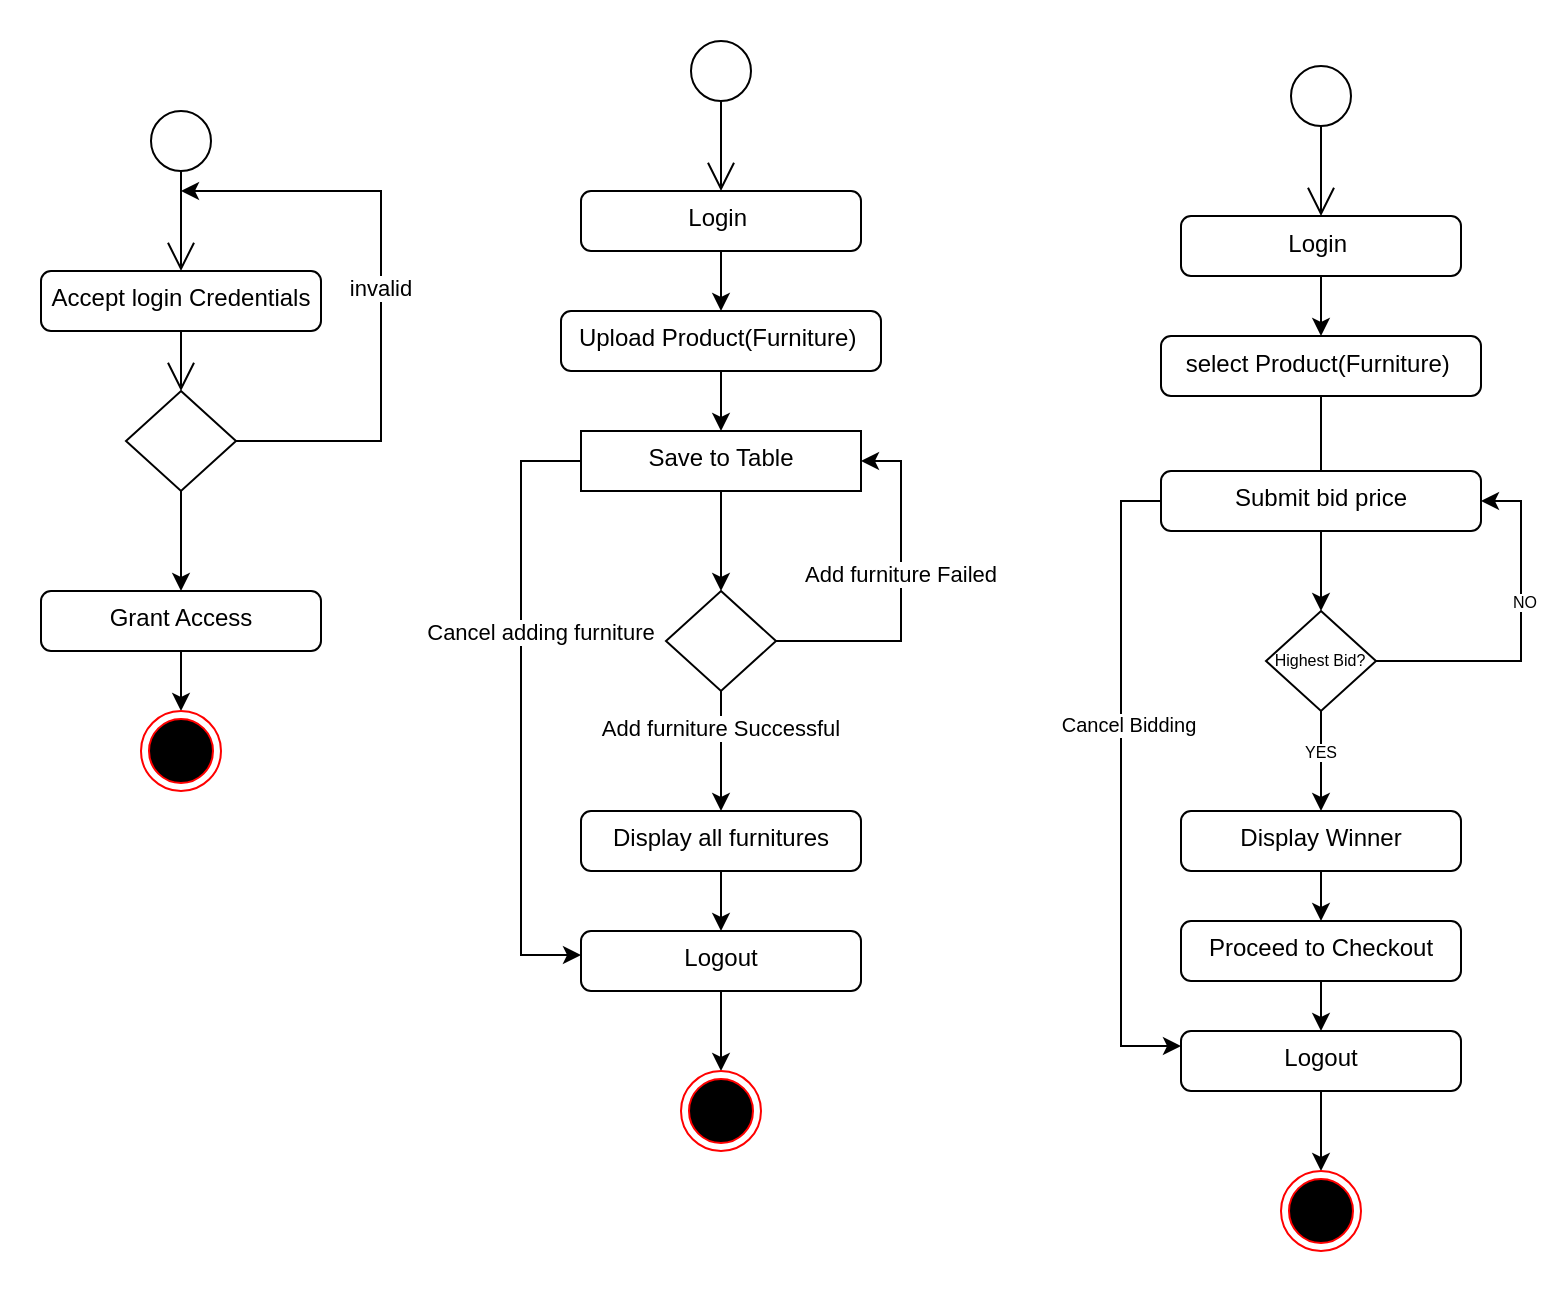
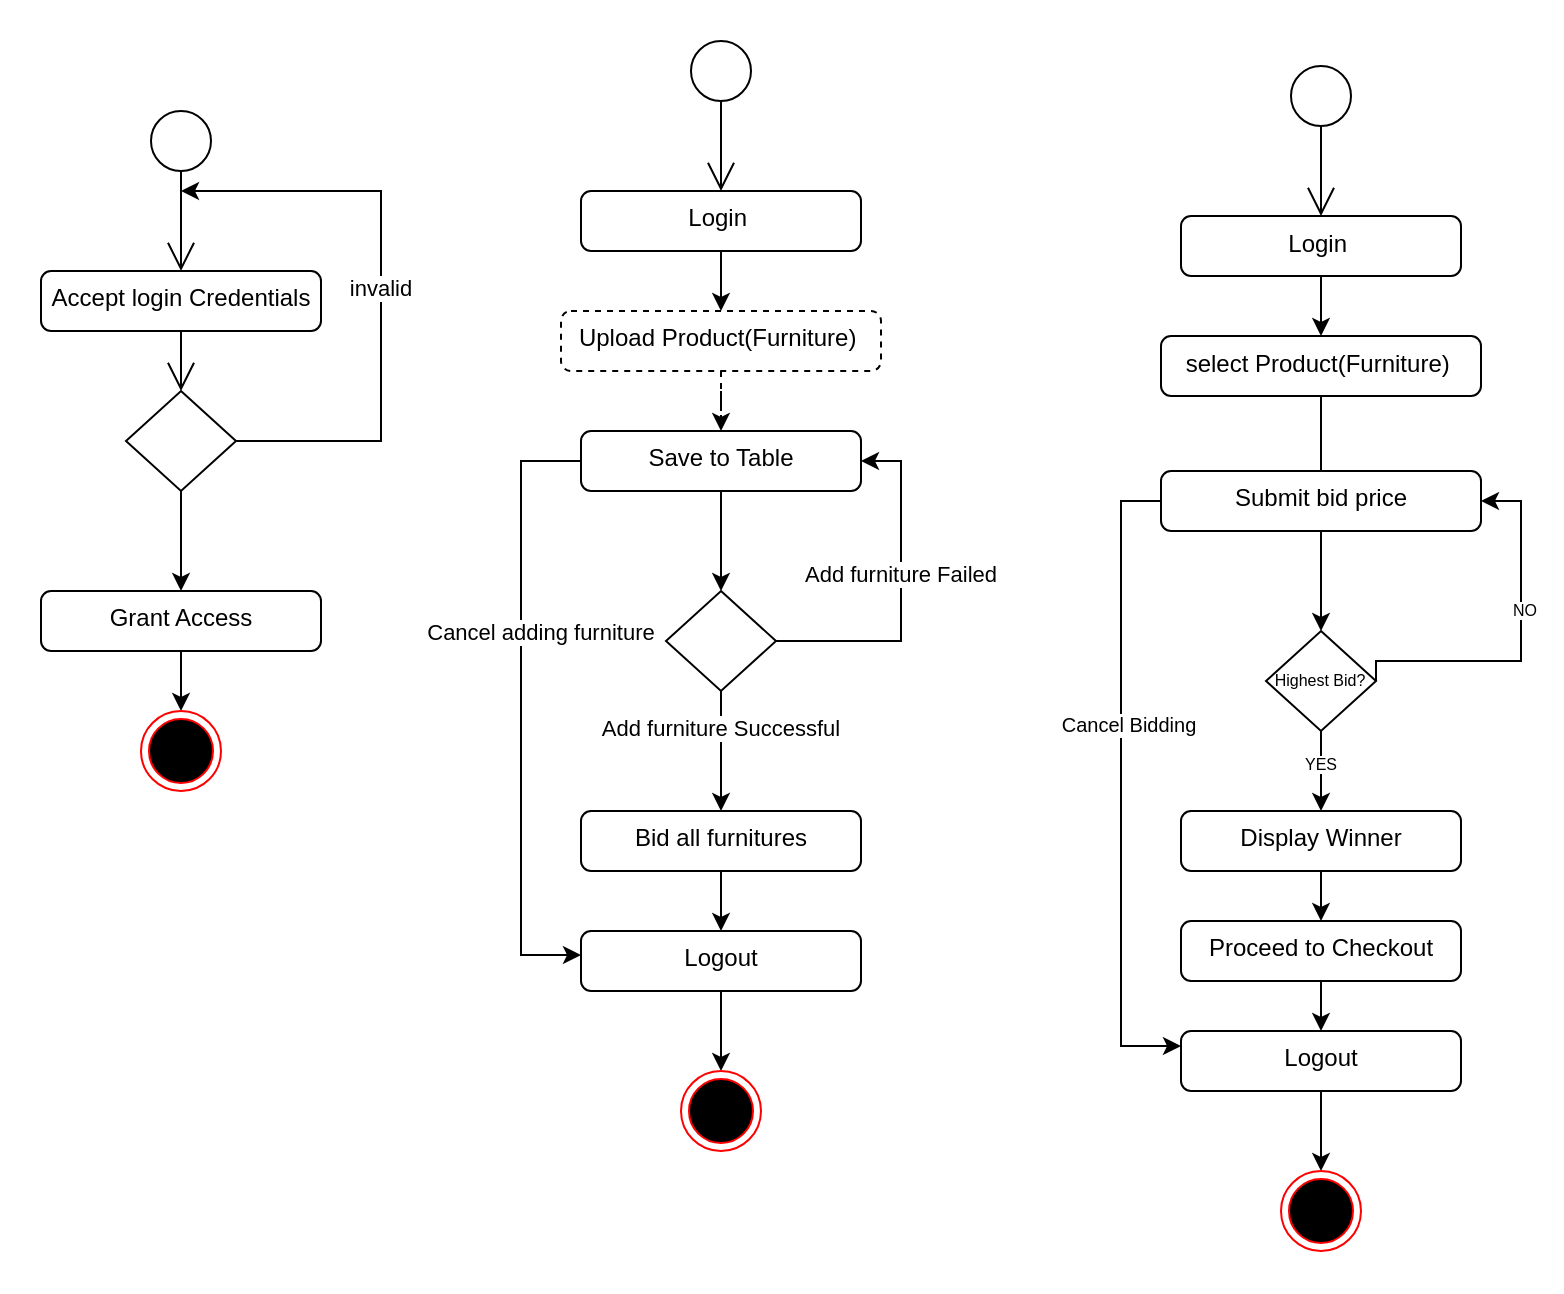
  <mxCell id="0" />
  <mxCell id="1" parent="0" />
  <mxCell id="2" value="" style="endArrow=open;endFill=1;endSize=12;html=1;exitX=0.5;exitY=1;exitDx=0;exitDy=0;entryX=0.5;entryY=0;entryDx=0;entryDy=0;" parent="1" source="28" target="3" edge="1"><mxGeometry width="160" relative="1" as="geometry"><mxPoint x="90" y="85" as="sourcePoint" /><mxPoint x="90" y="135" as="targetPoint" /></mxGeometry></mxCell>
  <mxCell id="3" value="Accept login Credentials" style="html=1;align=center;verticalAlign=top;rounded=1;absoluteArcSize=1;arcSize=10;dashed=0;" parent="1" vertex="1"><mxGeometry x="20" y="135" width="140" height="30" as="geometry" /></mxCell>
  <mxCell id="4" value="invalid" style="edgeStyle=orthogonalEdgeStyle;rounded=0;orthogonalLoop=1;jettySize=auto;html=1;exitX=1;exitY=0.5;exitDx=0;exitDy=0;" parent="1" source="6" edge="1"><mxGeometry relative="1" as="geometry"><mxPoint x="90" y="95" as="targetPoint" /><Array as="points"><mxPoint x="190" y="220" /><mxPoint x="190" y="95" /></Array></mxGeometry></mxCell>
  <mxCell id="5" style="edgeStyle=orthogonalEdgeStyle;rounded=0;orthogonalLoop=1;jettySize=auto;html=1;exitX=0.5;exitY=1;exitDx=0;exitDy=0;entryX=0.5;entryY=0;entryDx=0;entryDy=0;" parent="1" source="6" target="9" edge="1"><mxGeometry relative="1" as="geometry" /></mxCell>
  <mxCell id="6" value="" style="rhombus;" parent="1" vertex="1"><mxGeometry x="62.5" y="195" width="55" height="50" as="geometry" /></mxCell>
  <mxCell id="7" value="" style="endArrow=open;endFill=1;endSize=12;html=1;entryX=0.5;entryY=0;entryDx=0;entryDy=0;" parent="1" source="3" target="6" edge="1"><mxGeometry width="160" relative="1" as="geometry"><mxPoint x="90" y="235" as="sourcePoint" /><mxPoint x="90" y="285" as="targetPoint" /></mxGeometry></mxCell>
  <mxCell id="8" style="edgeStyle=orthogonalEdgeStyle;rounded=0;orthogonalLoop=1;jettySize=auto;html=1;exitX=0.5;exitY=1;exitDx=0;exitDy=0;" parent="1" source="9" target="10" edge="1"><mxGeometry relative="1" as="geometry" /></mxCell>
  <mxCell id="9" value="Grant Access" style="html=1;align=center;verticalAlign=top;rounded=1;absoluteArcSize=1;arcSize=10;dashed=0;" parent="1" vertex="1"><mxGeometry x="20" y="295" width="140" height="30" as="geometry" /></mxCell>
  <mxCell id="10" value="" style="ellipse;html=1;shape=endState;fillColor=#000000;strokeColor=#ff0000;" parent="1" vertex="1"><mxGeometry x="70" y="355" width="40" height="40" as="geometry" /></mxCell>
  <mxCell id="11" value="" style="endArrow=open;endFill=1;endSize=12;html=1;exitX=0.5;exitY=1;exitDx=0;exitDy=0;entryX=0.5;entryY=0;entryDx=0;entryDy=0;" parent="1" source="29" target="13" edge="1"><mxGeometry width="160" relative="1" as="geometry"><mxPoint x="360" y="55" as="sourcePoint" /><mxPoint x="360" y="215" as="targetPoint" /></mxGeometry></mxCell>
- <mxCell id="12" style="edgeStyle=orthogonalEdgeStyle;rounded=0;orthogonalLoop=1;jettySize=auto;html=1;exitX=0.5;exitY=1;exitDx=0;exitDy=0;" parent="1" source="26" target="23" edge="1"><mxGeometry relative="1" as="geometry"><mxPoint x="360" y="175.01" as="sourcePoint" /></mxGeometry></mxCell>
+ <mxCell id="12" style="edgeStyle=orthogonalEdgeStyle;rounded=0;orthogonalLoop=1;jettySize=auto;html=1;exitX=0.5;exitY=1;exitDx=0;exitDy=0;dashed=1;" parent="1" source="26" target="23" edge="1"><mxGeometry relative="1" as="geometry"><mxPoint x="360" y="175.01" as="sourcePoint" /></mxGeometry></mxCell>
  <mxCell id="13" value="Login&amp;nbsp;" style="html=1;align=center;verticalAlign=top;rounded=1;absoluteArcSize=1;arcSize=10;dashed=0;" parent="1" vertex="1"><mxGeometry x="290" y="95" width="140" height="30" as="geometry" /></mxCell>
  <mxCell id="14" value="Add furniture Failed" style="edgeStyle=orthogonalEdgeStyle;rounded=0;orthogonalLoop=1;jettySize=auto;html=1;exitX=1;exitY=0.5;exitDx=0;exitDy=0;entryX=1;entryY=0.5;entryDx=0;entryDy=0;" parent="1" source="17" target="23" edge="1"><mxGeometry x="0.117" relative="1" as="geometry"><mxPoint x="550" y="245" as="targetPoint" /><Array as="points"><mxPoint x="450" y="320" /><mxPoint x="450" y="230" /></Array><mxPoint as="offset" /></mxGeometry></mxCell>
  <mxCell id="15" style="edgeStyle=orthogonalEdgeStyle;rounded=0;orthogonalLoop=1;jettySize=auto;html=1;exitX=0.5;exitY=1;exitDx=0;exitDy=0;entryX=0.5;entryY=0;entryDx=0;entryDy=0;" parent="1" source="17" target="20" edge="1"><mxGeometry relative="1" as="geometry"><Array as="points"><mxPoint x="360" y="375" /><mxPoint x="360" y="405" /><mxPoint x="360" y="405" /></Array></mxGeometry></mxCell>
  <mxCell id="16" value="Add furniture Successful" style="edgeLabel;html=1;align=center;verticalAlign=middle;resizable=0;points=[];" parent="15" vertex="1" connectable="0"><mxGeometry x="-0.4" y="-1" relative="1" as="geometry"><mxPoint as="offset" /></mxGeometry></mxCell>
  <mxCell id="17" value="" style="rhombus;" parent="1" vertex="1"><mxGeometry x="332.5" y="295" width="55" height="50" as="geometry" /></mxCell>
  <mxCell id="18" style="edgeStyle=orthogonalEdgeStyle;rounded=0;orthogonalLoop=1;jettySize=auto;html=1;exitX=0.5;exitY=1;exitDx=0;exitDy=0;" parent="1" source="24" target="21" edge="1"><mxGeometry relative="1" as="geometry"><mxPoint x="355" y="535" as="sourcePoint" /></mxGeometry></mxCell>
  <mxCell id="19" style="edgeStyle=orthogonalEdgeStyle;rounded=0;orthogonalLoop=1;jettySize=auto;html=1;exitX=0.5;exitY=1;exitDx=0;exitDy=0;entryX=0.5;entryY=0;entryDx=0;entryDy=0;" parent="1" source="20" target="24" edge="1"><mxGeometry relative="1" as="geometry" /></mxCell>
- <mxCell id="20" value="Display all furnitures" style="html=1;align=center;verticalAlign=top;rounded=1;absoluteArcSize=1;arcSize=10;dashed=0;" parent="1" vertex="1"><mxGeometry x="290" y="405" width="140" height="30" as="geometry" /></mxCell>
+ <mxCell id="20" value="Bid all furnitures" style="html=1;align=center;verticalAlign=top;rounded=1;absoluteArcSize=1;arcSize=10;dashed=0;" parent="1" vertex="1"><mxGeometry x="290" y="405" width="140" height="30" as="geometry" /></mxCell>
  <mxCell id="21" value="" style="ellipse;html=1;shape=endState;fillColor=#000000;strokeColor=#ff0000;" parent="1" vertex="1"><mxGeometry x="340" y="535" width="40" height="40" as="geometry" /></mxCell>
  <mxCell id="22" style="edgeStyle=orthogonalEdgeStyle;rounded=0;orthogonalLoop=1;jettySize=auto;html=1;exitX=0.5;exitY=1;exitDx=0;exitDy=0;entryX=0.5;entryY=0;entryDx=0;entryDy=0;" parent="1" source="23" target="17" edge="1"><mxGeometry relative="1" as="geometry" /></mxCell>
- <mxCell id="23" value="Save to Table" style="html=1;align=center;verticalAlign=top;absoluteArcSize=1;arcSize=10;dashed=0;rounded=0;" parent="1" vertex="1"><mxGeometry x="290" y="215" width="140" height="30" as="geometry" /></mxCell>
+ <mxCell id="23" value="Save to Table" style="html=1;align=center;verticalAlign=top;rounded=1;absoluteArcSize=1;arcSize=10;dashed=0;" parent="1" vertex="1"><mxGeometry x="290" y="215" width="140" height="30" as="geometry" /></mxCell>
  <mxCell id="24" value="Logout" style="html=1;align=center;verticalAlign=top;rounded=1;absoluteArcSize=1;arcSize=10;dashed=0;" parent="1" vertex="1"><mxGeometry x="290" y="465" width="140" height="30" as="geometry" /></mxCell>
  <mxCell id="25" value="Cancel adding furniture" style="edgeStyle=orthogonalEdgeStyle;rounded=0;orthogonalLoop=1;jettySize=auto;html=1;exitX=0;exitY=0.25;exitDx=0;exitDy=0;" parent="1" source="23" target="24" edge="1"><mxGeometry x="-0.221" y="10" relative="1" as="geometry"><mxPoint x="240" y="425" as="targetPoint" /><Array as="points"><mxPoint x="290" y="230" /><mxPoint x="260" y="230" /><mxPoint x="260" y="477" /></Array><mxPoint x="397.5" y="350" as="sourcePoint" /><mxPoint y="1" as="offset" /></mxGeometry></mxCell>
- <mxCell id="26" value="Upload Product(Furniture)&amp;nbsp;" style="html=1;align=center;verticalAlign=top;rounded=1;absoluteArcSize=1;arcSize=10;dashed=0;" parent="1" vertex="1"><mxGeometry x="280" y="155" width="160" height="30" as="geometry" /></mxCell>
+ <mxCell id="26" value="Upload Product(Furniture)&amp;nbsp;" style="html=1;align=center;verticalAlign=top;rounded=1;absoluteArcSize=1;arcSize=10;dashed=1;" parent="1" vertex="1"><mxGeometry x="280" y="155" width="160" height="30" as="geometry" /></mxCell>
  <mxCell id="27" style="edgeStyle=orthogonalEdgeStyle;rounded=0;orthogonalLoop=1;jettySize=auto;html=1;exitX=0.5;exitY=1;exitDx=0;exitDy=0;entryX=0.5;entryY=0;entryDx=0;entryDy=0;" parent="1" source="13" target="26" edge="1"><mxGeometry relative="1" as="geometry"><mxPoint x="370" y="135" as="sourcePoint" /><mxPoint x="370" y="295" as="targetPoint" /></mxGeometry></mxCell>
  <mxCell id="28" value="" style="ellipse;fillColor=#ffffff;strokeColor=#000000;" parent="1" vertex="1"><mxGeometry x="75" y="55" width="30" height="30" as="geometry" /></mxCell>
  <mxCell id="29" value="" style="ellipse;fillColor=#ffffff;strokeColor=#000000;" parent="1" vertex="1"><mxGeometry x="345" y="20" width="30" height="30" as="geometry" /></mxCell>
  <mxCell id="30" value="" style="endArrow=open;endFill=1;endSize=12;html=1;exitX=0.5;exitY=1;exitDx=0;exitDy=0;entryX=0.5;entryY=0;entryDx=0;entryDy=0;" parent="1" source="45" target="31" edge="1"><mxGeometry width="160" relative="1" as="geometry"><mxPoint x="660" y="67.5" as="sourcePoint" /><mxPoint x="660" y="227.5" as="targetPoint" /></mxGeometry></mxCell>
  <mxCell id="31" value="Login&amp;nbsp;" style="html=1;align=center;verticalAlign=top;rounded=1;absoluteArcSize=1;arcSize=10;dashed=0;" parent="1" vertex="1"><mxGeometry x="590" y="107.5" width="140" height="30" as="geometry" /></mxCell>
  <mxCell id="32" style="edgeStyle=orthogonalEdgeStyle;rounded=0;orthogonalLoop=1;jettySize=auto;html=1;exitX=0.5;exitY=1;exitDx=0;exitDy=0;entryX=0.5;entryY=0;entryDx=0;entryDy=0;" parent="1" source="36" target="39" edge="1"><mxGeometry relative="1" as="geometry" /></mxCell>
  <mxCell id="33" value="YES" style="edgeLabel;html=1;align=center;verticalAlign=middle;resizable=0;points=[];fontSize=8;" vertex="1" connectable="0" parent="32"><mxGeometry x="-0.2" y="-1" relative="1" as="geometry"><mxPoint as="offset" /></mxGeometry></mxCell>
  <mxCell id="34" style="edgeStyle=orthogonalEdgeStyle;rounded=0;orthogonalLoop=1;jettySize=auto;html=1;exitX=1;exitY=0.5;exitDx=0;exitDy=0;entryX=1;entryY=0.5;entryDx=0;entryDy=0;fontSize=7;" edge="1" parent="1" source="36" target="49"><mxGeometry relative="1" as="geometry"><Array as="points"><mxPoint x="760" y="330" /><mxPoint x="760" y="250" /></Array></mxGeometry></mxCell>
  <mxCell id="35" value="NO" style="edgeLabel;html=1;align=center;verticalAlign=middle;resizable=0;points=[];fontSize=8;" vertex="1" connectable="0" parent="34"><mxGeometry x="0.186" y="-1" relative="1" as="geometry"><mxPoint as="offset" /></mxGeometry></mxCell>
- <mxCell id="36" value="Highest Bid?" style="rhombus;fontSize=8;" parent="1" vertex="1"><mxGeometry x="632.5" y="305" width="55" height="50" as="geometry" /></mxCell>
+ <mxCell id="36" value="Highest Bid?" style="rhombus;fontSize=8;" parent="1" vertex="1"><mxGeometry x="632.5" y="315" width="55" height="50" as="geometry" /></mxCell>
  <mxCell id="37" style="edgeStyle=orthogonalEdgeStyle;rounded=0;orthogonalLoop=1;jettySize=auto;html=1;exitX=0.5;exitY=1;exitDx=0;exitDy=0;" parent="1" source="41" target="40" edge="1"><mxGeometry relative="1" as="geometry"><mxPoint x="655" y="585" as="sourcePoint" /></mxGeometry></mxCell>
  <mxCell id="38" style="edgeStyle=orthogonalEdgeStyle;rounded=0;orthogonalLoop=1;jettySize=auto;html=1;exitX=0.5;exitY=1;exitDx=0;exitDy=0;entryX=0.5;entryY=0;entryDx=0;entryDy=0;" parent="1" source="39" target="51" edge="1"><mxGeometry relative="1" as="geometry" /></mxCell>
  <mxCell id="39" value="Display Winner" style="html=1;align=center;verticalAlign=top;rounded=1;absoluteArcSize=1;arcSize=10;dashed=0;" parent="1" vertex="1"><mxGeometry x="590" y="405" width="140" height="30" as="geometry" /></mxCell>
  <mxCell id="40" value="" style="ellipse;html=1;shape=endState;fillColor=#000000;strokeColor=#ff0000;" parent="1" vertex="1"><mxGeometry x="640" y="585" width="40" height="40" as="geometry" /></mxCell>
  <mxCell id="41" value="Logout" style="html=1;align=center;verticalAlign=top;rounded=1;absoluteArcSize=1;arcSize=10;dashed=0;" parent="1" vertex="1"><mxGeometry x="590" y="515" width="140" height="30" as="geometry" /></mxCell>
  <mxCell id="42" style="edgeStyle=orthogonalEdgeStyle;rounded=0;orthogonalLoop=1;jettySize=auto;html=1;exitX=0.5;exitY=1;exitDx=0;exitDy=0;entryX=0.5;entryY=0;entryDx=0;entryDy=0;endArrow=none;" parent="1" source="43" target="49" edge="1"><mxGeometry relative="1" as="geometry" /></mxCell>
  <mxCell id="43" value="select Product(Furniture)&amp;nbsp;" style="html=1;align=center;verticalAlign=top;rounded=1;absoluteArcSize=1;arcSize=10;dashed=0;" parent="1" vertex="1"><mxGeometry x="580" y="167.5" width="160" height="30" as="geometry" /></mxCell>
  <mxCell id="44" style="edgeStyle=orthogonalEdgeStyle;rounded=0;orthogonalLoop=1;jettySize=auto;html=1;exitX=0.5;exitY=1;exitDx=0;exitDy=0;entryX=0.5;entryY=0;entryDx=0;entryDy=0;" parent="1" source="31" target="43" edge="1"><mxGeometry relative="1" as="geometry"><mxPoint x="670" y="147.5" as="sourcePoint" /><mxPoint x="670" y="307.5" as="targetPoint" /></mxGeometry></mxCell>
  <mxCell id="45" value="" style="ellipse;fillColor=#ffffff;strokeColor=#000000;" parent="1" vertex="1"><mxGeometry x="645" y="32.5" width="30" height="30" as="geometry" /></mxCell>
  <mxCell id="46" style="edgeStyle=orthogonalEdgeStyle;rounded=0;orthogonalLoop=1;jettySize=auto;html=1;exitX=0.5;exitY=1;exitDx=0;exitDy=0;" parent="1" source="49" target="36" edge="1"><mxGeometry relative="1" as="geometry" /></mxCell>
  <mxCell id="47" style="edgeStyle=orthogonalEdgeStyle;rounded=0;orthogonalLoop=1;jettySize=auto;html=1;exitX=0;exitY=0.5;exitDx=0;exitDy=0;entryX=0;entryY=0.25;entryDx=0;entryDy=0;fontSize=7;" edge="1" parent="1" source="49" target="41"><mxGeometry relative="1" as="geometry" /></mxCell>
  <mxCell id="48" value="Cancel Bidding" style="edgeLabel;html=1;align=center;verticalAlign=middle;resizable=0;points=[];fontSize=10;" vertex="1" connectable="0" parent="47"><mxGeometry x="-0.189" y="3" relative="1" as="geometry"><mxPoint as="offset" /></mxGeometry></mxCell>
  <mxCell id="49" value="Submit bid price" style="html=1;align=center;verticalAlign=top;rounded=1;absoluteArcSize=1;arcSize=10;dashed=0;" parent="1" vertex="1"><mxGeometry x="580" y="235" width="160" height="30" as="geometry" /></mxCell>
  <mxCell id="50" style="edgeStyle=orthogonalEdgeStyle;rounded=0;orthogonalLoop=1;jettySize=auto;html=1;exitX=0.5;exitY=1;exitDx=0;exitDy=0;" parent="1" source="51" target="41" edge="1"><mxGeometry relative="1" as="geometry" /></mxCell>
  <mxCell id="51" value="Proceed to Checkout" style="html=1;align=center;verticalAlign=top;rounded=1;absoluteArcSize=1;arcSize=10;dashed=0;" parent="1" vertex="1"><mxGeometry x="590" y="460" width="140" height="30" as="geometry" /></mxCell>
